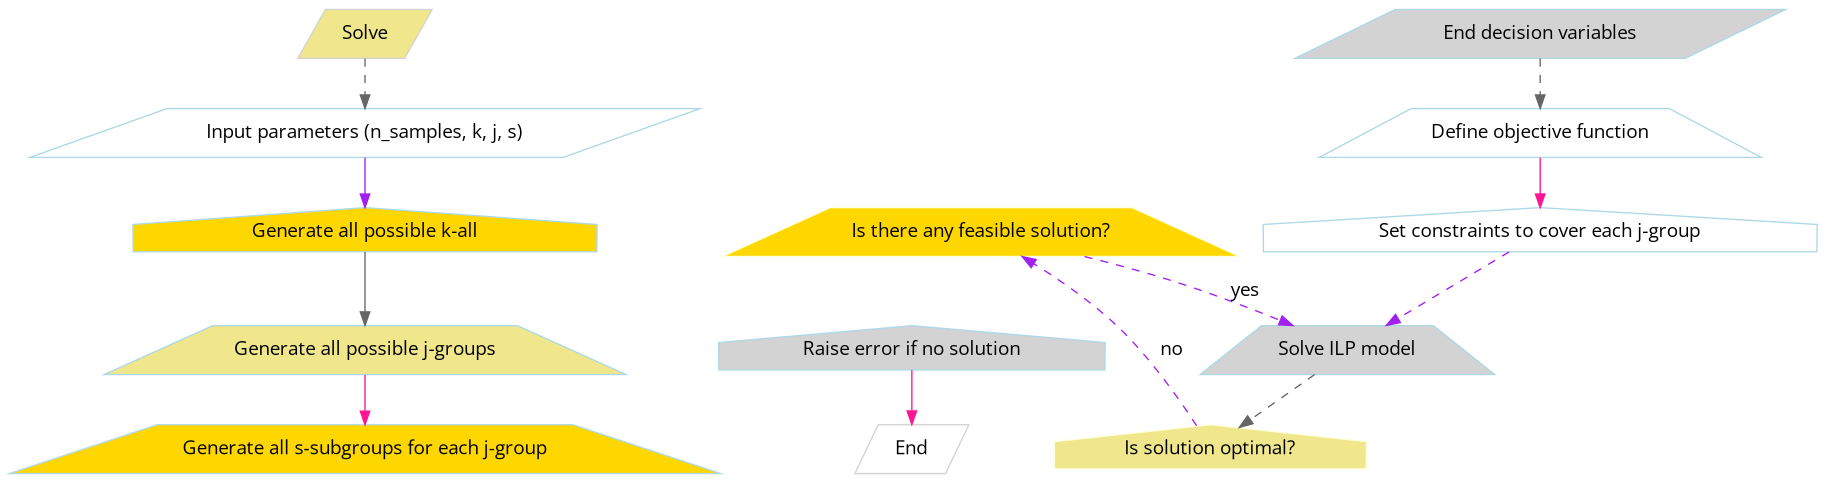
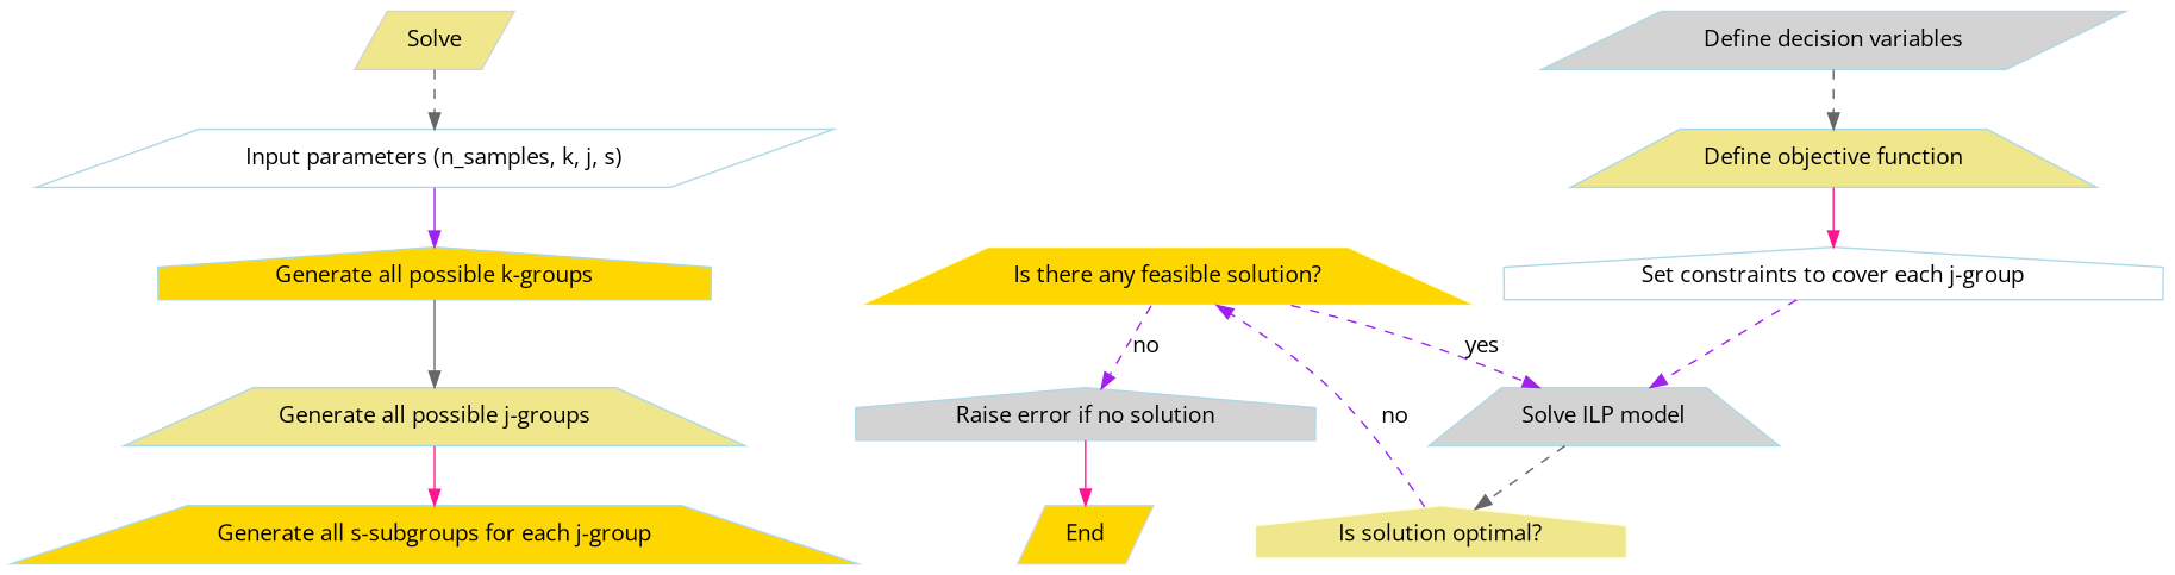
  digraph {
    fontname="Open Sans"
    rankdir=TB
    node [color=lightblue fillcolor=khaki fontname="Open Sans" shape=trapezium style=filled]
    edge [color=purple fontname="Open Sans" style=dashed]
    n1 [color=lightgray label=Solve shape=parallelogram]
    "Input parameters (n_samples, k, j, s)" [fillcolor=white shape=parallelogram]
-   "Generate all possible k-groups" [fillcolor=gold shape=house label="Generate all possible k-all"]
-   End [color=lightgray fillcolor=white shape=parallelogram]
+   "Generate all possible k-groups" [fillcolor=gold shape=house]
+   End [color=lightgray fillcolor=gold shape=parallelogram]
    "Generate all possible j-groups"
    "Generate all s-subgroups for each j-group" [fillcolor=gold]
-   "Define decision variables" [fillcolor=lightgrey shape=parallelogram label="End decision variables"]
-   "Define objective function" [fillcolor=white]
+   "Define decision variables" [fillcolor=lightgrey shape=parallelogram]
+   "Define objective function"
    "Set constraints to cover each j-group" [fillcolor=white shape=house]
    "Solve ILP model" [fillcolor=lightgrey]
    "Is solution optimal?" [color=lightyellow shape=house]
    "Is there any feasible solution?" [color=lightyellow fillcolor=gold]
    "Raise error if no solution" [fillcolor=lightgrey shape=house]
    n1 -> "Input parameters (n_samples, k, j, s)" [color=gray40]
    "Input parameters (n_samples, k, j, s)" -> "Generate all possible k-groups" [style=solid]
    "Generate all possible k-groups" -> "Generate all possible j-groups" [color=gray40 style=solid]
    "Generate all possible j-groups" -> "Generate all s-subgroups for each j-group" [color=deeppink style=solid]
    "Define decision variables" -> "Define objective function" [color=gray40]
    "Define objective function" -> "Set constraints to cover each j-group" [color=deeppink style=solid]
    "Set constraints to cover each j-group" -> "Solve ILP model"
    "Solve ILP model" -> "Is solution optimal?" [color=gray40]
    "Is solution optimal?" -> "Is there any feasible solution?" [label=no]
    "Is there any feasible solution?" -> "Solve ILP model" [label=yes]
+   "Is there any feasible solution?" -> "Raise error if no solution" [label=no]
    "Raise error if no solution" -> End [color=deeppink style=solid]
  }
